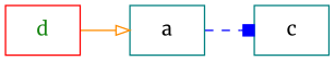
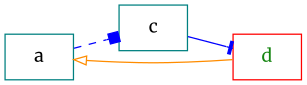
  digraph {
    fontname=Merriweather
    rankdir=LR
    node [color=teal fontname=Merriweather shape=rectangle]
    edge [color=blue fontname=Merriweather]
    n1 [label=a]
    n2 [label=c]
    n3 [color=red fontcolor="#158510" label=d]
    n1 -> n2 [arrowhead=box style=dashed]
+   n2 -> n3 [arrowhead=tee]
    n3 -> n1 [arrowhead=onormal color=darkorange]
  }
